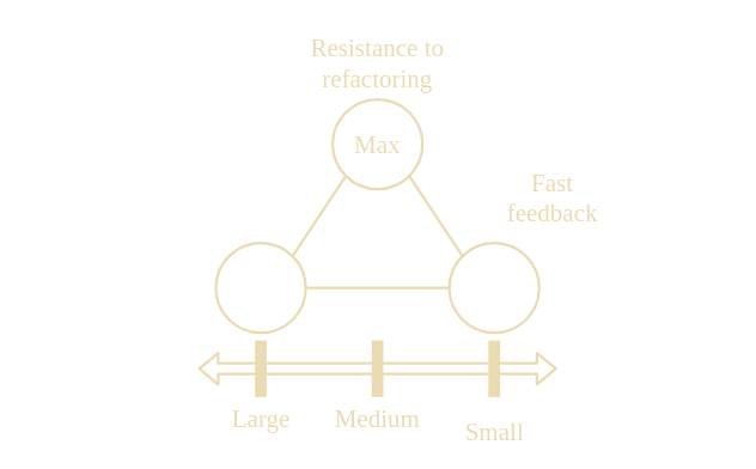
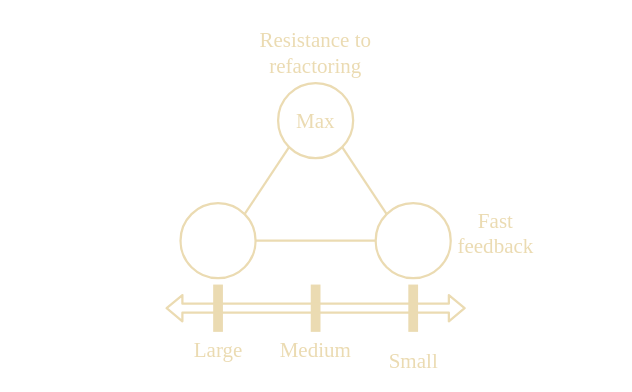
  <mxCell id="0" />
  <mxCell id="1" parent="0" />
  <mxCell id="2" value="" style="rounded=0;whiteSpace=wrap;html=1;strokeColor=none;strokeWidth=1;fillColor=none;fontSize=28;" parent="1" vertex="1"><mxGeometry y="20" width="800" height="480" as="geometry" x="20" /></mxCell>
  <mxCell id="3" value="" style="ellipse;whiteSpace=wrap;html=1;aspect=fixed;strokeWidth=3;strokeColor=#EBDBB2;fillColor=none;" parent="1" vertex="1"><mxGeometry x="370" y="110" width="100" height="100" as="geometry" /></mxCell>
  <mxCell id="4" style="rounded=0;orthogonalLoop=1;jettySize=auto;html=1;entryX=1;entryY=1;entryDx=0;entryDy=0;fontSize=28;endArrow=none;endFill=0;exitX=0;exitY=0;exitDx=0;exitDy=0;strokeWidth=3;strokeColor=#EBDBB2;" parent="1" source="6" target="3" edge="1"><mxGeometry relative="1" as="geometry" /></mxCell>
  <mxCell id="5" style="edgeStyle=none;rounded=0;orthogonalLoop=1;jettySize=auto;html=1;exitX=0;exitY=0.5;exitDx=0;exitDy=0;entryX=1;entryY=0.5;entryDx=0;entryDy=0;endArrow=none;endFill=0;fontSize=28;strokeWidth=3;strokeColor=#EBDBB2;" parent="1" source="6" target="8" edge="1"><mxGeometry relative="1" as="geometry" /></mxCell>
  <mxCell id="6" value="" style="ellipse;whiteSpace=wrap;html=1;aspect=fixed;strokeWidth=3;strokeColor=#EBDBB2;fillColor=none;" parent="1" vertex="1"><mxGeometry x="500" y="270" width="100" height="100" as="geometry" /></mxCell>
  <mxCell id="7" style="edgeStyle=none;rounded=0;orthogonalLoop=1;jettySize=auto;html=1;exitX=1;exitY=0;exitDx=0;exitDy=0;entryX=0;entryY=1;entryDx=0;entryDy=0;endArrow=none;endFill=0;fontSize=28;strokeWidth=3;strokeColor=#EBDBB2;" parent="1" source="8" target="3" edge="1"><mxGeometry relative="1" as="geometry" /></mxCell>
  <mxCell id="8" value="" style="ellipse;whiteSpace=wrap;html=1;aspect=fixed;strokeWidth=3;strokeColor=#EBDBB2;fillColor=none;" parent="1" vertex="1"><mxGeometry x="240" y="270" width="100" height="100" as="geometry" /></mxCell>
  <mxCell id="9" value="Resistance to refactoring" style="text;fontSize=28;align=center;verticalAlign=middle;html=1;fontColor=#EBDBB2;whiteSpace=wrap;fontFamily=Work Sans;FType=g;" parent="1" vertex="1"><mxGeometry x="340" y="30" width="160" height="80" as="geometry" /></mxCell>
- <mxCell id="10" value="Fast feedback" style="text;fontSize=28;align=center;verticalAlign=middle;html=1;fontColor=#EBDBB2;whiteSpace=wrap;fontFamily=Work Sans;FType=g;" parent="1" vertex="1"><mxGeometry x="555" y="180" width="120" height="80" as="geometry" /></mxCell>
+ <mxCell id="10" value="Fast feedback" style="text;fontSize=28;align=center;verticalAlign=middle;html=1;fontColor=#EBDBB2;whiteSpace=wrap;fontFamily=Work Sans;FType=g;" parent="1" vertex="1"><mxGeometry x="600" y="270" width="120" height="80" as="geometry" /></mxCell>
  <mxCell id="11" value="&lt;font style=&quot;font-size: 28px&quot;&gt;Medium&lt;/font&gt;" style="text;fontSize=28;align=center;verticalAlign=middle;html=1;fontColor=#ebdbb2;whiteSpace=wrap;fontFamily=Work Sans;FType=g;" parent="1" vertex="1"><mxGeometry x="365" y="445" width="110" height="40" as="geometry" /></mxCell>
  <mxCell id="12" value="&lt;font style=&quot;font-size: 28px&quot;&gt;Large&lt;/font&gt;" style="text;fontSize=28;align=center;verticalAlign=middle;html=1;fontColor=#ebdbb2;whiteSpace=wrap;fontFamily=Work Sans;FType=g;" parent="1" vertex="1"><mxGeometry x="247.5" y="445" width="85" height="40" as="geometry" /></mxCell>
  <mxCell id="13" value="Small" style="text;fontSize=28;align=center;verticalAlign=middle;html=1;fontColor=#ebdbb2;whiteSpace=wrap;fontFamily=Work Sans;FType=g;" parent="1" vertex="1"><mxGeometry x="507.5" y="465" width="85" height="30" as="geometry" /></mxCell>
  <mxCell id="14" value="" style="rounded=0;whiteSpace=wrap;html=1;fontSize=28;strokeWidth=3;strokeColor=#EBDBB2;fillColor=#EBDBB2;" parent="1" vertex="1"><mxGeometry x="285" y="380" width="10" height="60" as="geometry" /></mxCell>
  <mxCell id="15" value="" style="rounded=0;whiteSpace=wrap;html=1;fontSize=28;strokeWidth=3;strokeColor=#EBDBB2;fillColor=#EBDBB2;" parent="1" vertex="1"><mxGeometry x="415" y="380" width="10" height="60" as="geometry" /></mxCell>
  <mxCell id="16" value="Max" style="text;fontSize=28;align=center;verticalAlign=middle;html=1;fontColor=#EBDBB2;whiteSpace=wrap;fontFamily=Work Sans;FType=g;" parent="1" vertex="1"><mxGeometry x="390" y="145" width="60" height="30" as="geometry" /></mxCell>
  <mxCell id="17" value="" style="rounded=0;whiteSpace=wrap;html=1;fontSize=28;strokeWidth=3;strokeColor=#EBDBB2;fillColor=#EBDBB2;" parent="1" vertex="1"><mxGeometry x="545" y="380" width="10" height="60" as="geometry" /></mxCell>
  <mxCell id="18" value="" style="shape=flexArrow;endArrow=classic;startArrow=classic;html=1;fontSize=28;strokeWidth=3;strokeColor=#EBDBB2;fillColor=none;" parent="1" edge="1"><mxGeometry width="50" height="50" relative="1" as="geometry"><mxPoint x="220" y="410" as="sourcePoint" /><mxPoint x="620" y="410" as="targetPoint" /></mxGeometry></mxCell>
